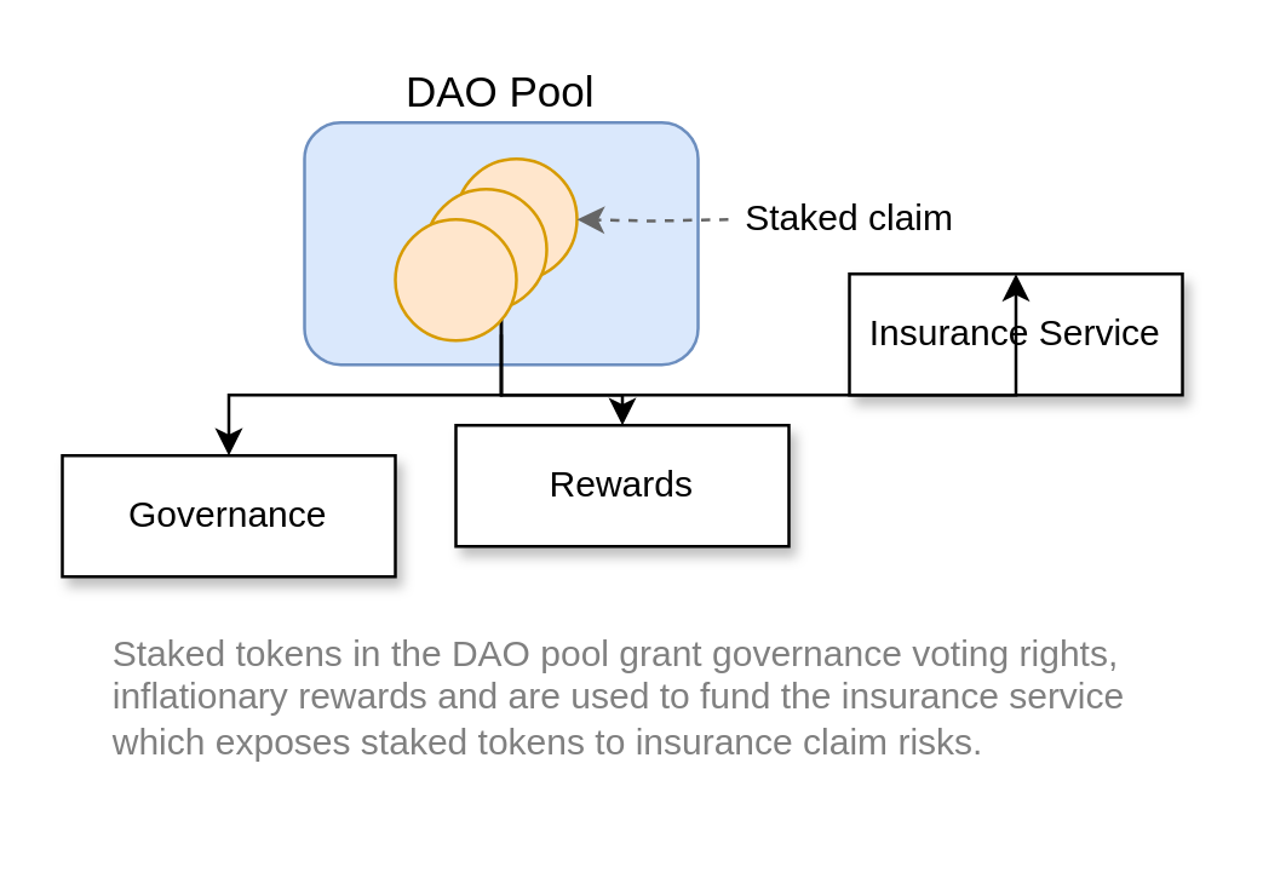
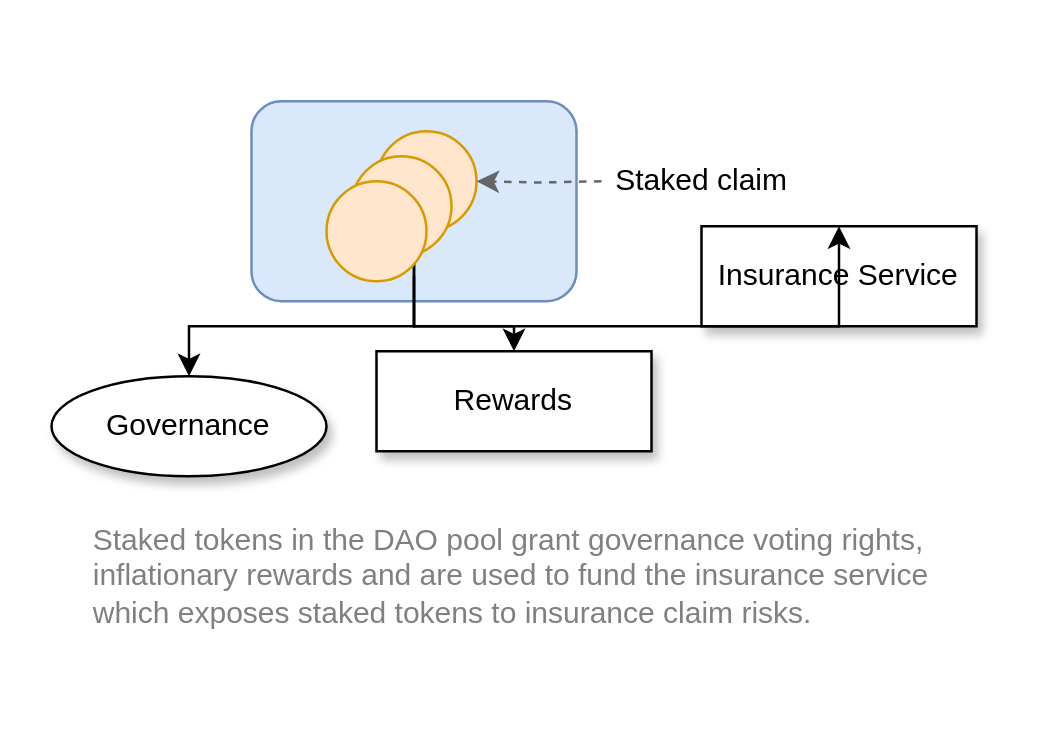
  <mxCell id="0" />
  <mxCell id="1" parent="0" />
- <mxCell id="2" value="Governance" style="rounded=0;whiteSpace=wrap;html=1;shadow=1;" parent="1" vertex="1"><mxGeometry x="20" y="150" width="110" height="40" as="geometry" /></mxCell>
+ <mxCell id="2" value="Governance" style="ellipse;whiteSpace=wrap;html=1;shadow=1;" parent="1" vertex="1"><mxGeometry x="20" y="150" width="110" height="40" as="geometry" /></mxCell>
  <mxCell id="3" value="Rewards" style="rounded=0;whiteSpace=wrap;html=1;shadow=1;" parent="1" vertex="1"><mxGeometry x="150" y="140" width="110" height="40" as="geometry" /></mxCell>
  <mxCell id="4" value="Staked tokens in the DAO pool grant governance voting rights, inflationary rewards and are used to fund the insurance service which exposes staked tokens to insurance claim risks.&amp;nbsp;" style="text;html=1;strokeColor=none;fillColor=none;align=left;verticalAlign=middle;whiteSpace=wrap;rounded=0;fontSize=12;fontColor=#808080;" parent="1" vertex="1"><mxGeometry x="35" y="190" width="360" height="80" as="geometry" /></mxCell>
  <mxCell id="5" value="Insurance Service" style="rounded=0;whiteSpace=wrap;html=1;shadow=1;" vertex="1" parent="1"><mxGeometry x="280" y="90" width="110" height="40" as="geometry" /></mxCell>
  <mxCell id="6" value="" style="rounded=1;whiteSpace=wrap;html=1;fillColor=#dae8fc;strokeWidth=1;perimeterSpacing=0;strokeColor=#6c8ebf;" vertex="1" parent="1"><mxGeometry x="100" y="40" width="130" height="80" as="geometry" /></mxCell>
- <mxCell id="7" value="&lt;font style=&quot;font-size: 14px&quot;&gt;DAO Pool&lt;/font&gt;" style="text;html=1;strokeColor=none;fillColor=none;align=center;verticalAlign=middle;whiteSpace=wrap;rounded=0;" vertex="1" parent="1"><mxGeometry x="115" y="20" width="100" height="20" as="geometry" /></mxCell>
  <mxCell id="8" style="edgeStyle=orthogonalEdgeStyle;rounded=0;orthogonalLoop=1;jettySize=auto;html=1;entryX=0.5;entryY=0;entryDx=0;entryDy=0;" edge="1" parent="1" source="11" target="3"><mxGeometry relative="1" as="geometry"><Array as="points"><mxPoint x="165" y="130" /><mxPoint x="205" y="130" /></Array></mxGeometry></mxCell>
  <mxCell id="9" style="edgeStyle=orthogonalEdgeStyle;rounded=0;orthogonalLoop=1;jettySize=auto;html=1;entryX=0.5;entryY=0;entryDx=0;entryDy=0;" edge="1" parent="1" target="2"><mxGeometry relative="1" as="geometry"><mxPoint x="165" y="110" as="sourcePoint" /><Array as="points"><mxPoint x="165" y="130" /><mxPoint x="75" y="130" /></Array></mxGeometry></mxCell>
  <mxCell id="10" style="edgeStyle=orthogonalEdgeStyle;rounded=0;orthogonalLoop=1;jettySize=auto;html=1;exitX=0.5;exitY=1;exitDx=0;exitDy=0;entryX=0.5;entryY=0;entryDx=0;entryDy=0;" edge="1" parent="1" source="11" target="5"><mxGeometry relative="1" as="geometry"><Array as="points"><mxPoint x="165" y="130" /><mxPoint x="335" y="130" /></Array></mxGeometry></mxCell>
  <mxCell id="11" value="" style="ellipse;whiteSpace=wrap;html=1;aspect=fixed;fillColor=#ffe6cc;strokeColor=#d79b00;" vertex="1" parent="1"><mxGeometry x="150" y="52" width="40" height="40" as="geometry" /></mxCell>
  <mxCell id="12" style="edgeStyle=orthogonalEdgeStyle;rounded=0;orthogonalLoop=1;jettySize=auto;html=1;entryX=1;entryY=0.5;entryDx=0;entryDy=0;dashed=1;fillColor=#f5f5f5;strokeColor=#666666;" edge="1" parent="1" target="11"><mxGeometry relative="1" as="geometry"><mxPoint x="240" y="72" as="sourcePoint" /></mxGeometry></mxCell>
  <mxCell id="13" value="Staked claim" style="text;html=1;strokeColor=none;fillColor=none;align=left;verticalAlign=middle;whiteSpace=wrap;rounded=0;" vertex="1" parent="1"><mxGeometry x="244" y="62" width="90" height="20" as="geometry" /></mxCell>
  <mxCell id="14" value="" style="ellipse;whiteSpace=wrap;html=1;aspect=fixed;fillColor=#ffe6cc;strokeColor=#d79b00;" vertex="1" parent="1"><mxGeometry x="140" y="62" width="40" height="40" as="geometry" /></mxCell>
  <mxCell id="15" value="" style="ellipse;whiteSpace=wrap;html=1;aspect=fixed;fillColor=#ffe6cc;strokeColor=#d79b00;" vertex="1" parent="1"><mxGeometry x="130" y="72" width="40" height="40" as="geometry" /></mxCell>
